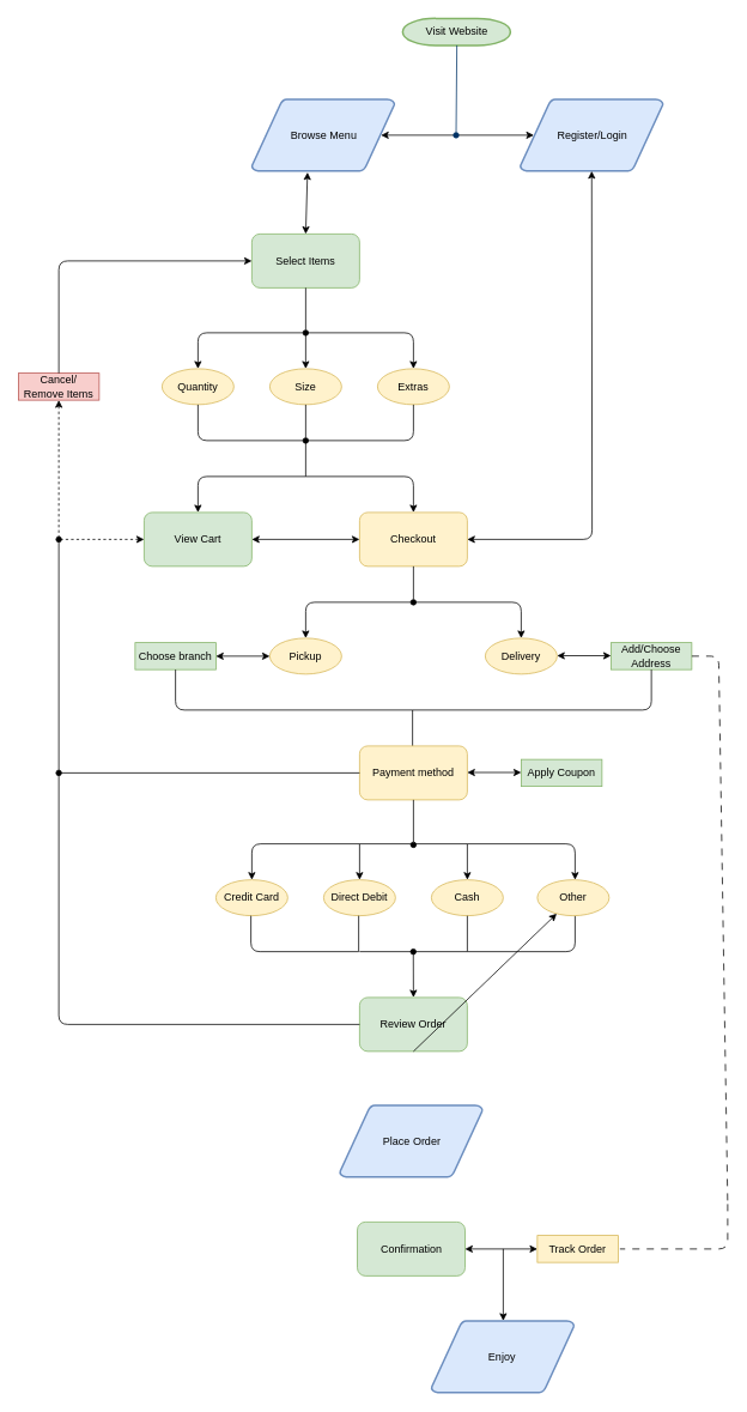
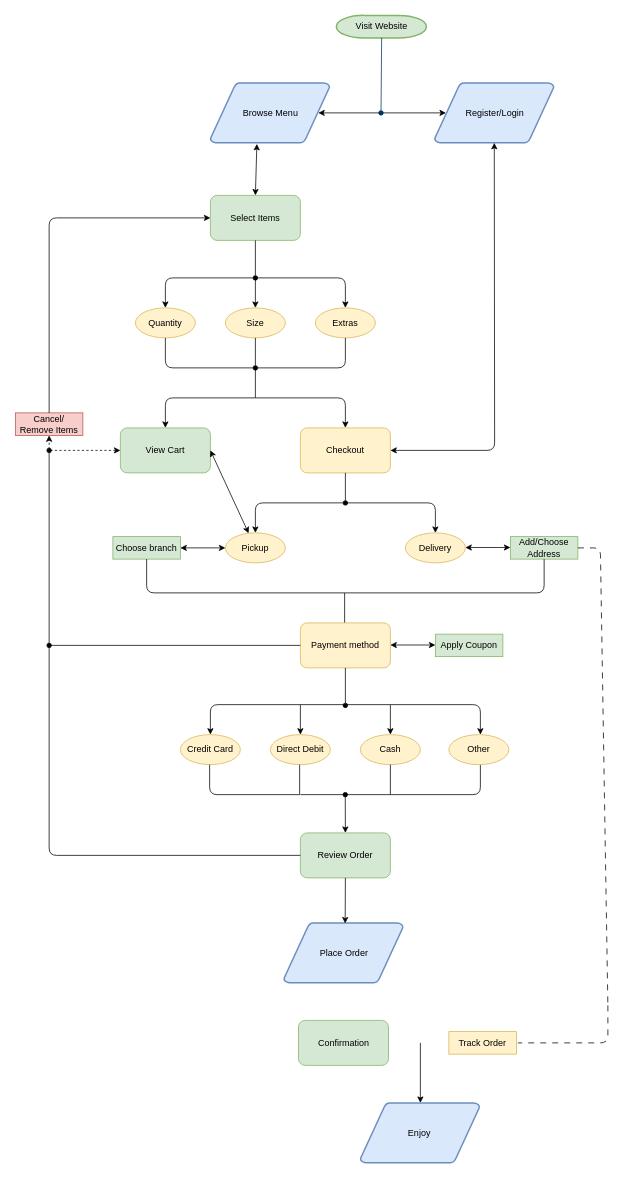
  <mxCell id="0" />
  <mxCell id="1" parent="0" />
  <mxCell id="2" value="Visit Website" style="shape=mxgraph.flowchart.terminator;strokeWidth=2;gradientDirection=north;fontStyle=0;html=1;fillColor=#d5e8d4;strokeColor=#82b366;" parent="1" vertex="1"><mxGeometry x="448" y="20" width="120" height="30" as="geometry" /></mxCell>
  <mxCell id="3" style="edgeStyle=orthogonalEdgeStyle;rounded=0;orthogonalLoop=1;jettySize=auto;html=1;exitX=0.095;exitY=0.5;exitDx=0;exitDy=0;exitPerimeter=0;entryX=0.905;entryY=0.5;entryDx=0;entryDy=0;entryPerimeter=0;startArrow=classic;startFill=1;" edge="1" parent="1" source="4" target="6"><mxGeometry relative="1" as="geometry"><Array as="points"><mxPoint x="508" y="150" /><mxPoint x="508" y="150" /></Array></mxGeometry></mxCell>
  <mxCell id="4" value="Register/Login" style="shape=mxgraph.flowchart.data;strokeWidth=2;gradientDirection=north;fontStyle=0;html=1;fillColor=#dae8fc;strokeColor=#6c8ebf;" parent="1" vertex="1"><mxGeometry x="579" y="110" width="159" height="80" as="geometry" /></mxCell>
  <mxCell id="5" style="fontStyle=1;strokeColor=#003366;strokeWidth=1;html=1;endArrow=oval;endFill=1;" parent="1" edge="1"><mxGeometry relative="1" as="geometry"><mxPoint x="508.37" y="50" as="sourcePoint" /><mxPoint x="507.5" y="150" as="targetPoint" /></mxGeometry></mxCell>
  <mxCell id="6" value="Browse Menu" style="shape=mxgraph.flowchart.data;strokeWidth=2;gradientDirection=north;fontStyle=0;html=1;fillColor=#dae8fc;strokeColor=#6c8ebf;" parent="1" vertex="1"><mxGeometry x="280" y="110" width="159" height="80" as="geometry" /></mxCell>
  <mxCell id="7" value="" style="endArrow=classic;startArrow=classic;html=1;rounded=0;entryX=0.39;entryY=1.017;entryDx=0;entryDy=0;entryPerimeter=0;" edge="1" parent="1" target="6"><mxGeometry width="50" height="50" relative="1" as="geometry"><mxPoint x="340" y="260" as="sourcePoint" /><mxPoint x="520" y="260" as="targetPoint" /><Array as="points" /></mxGeometry></mxCell>
  <mxCell id="8" value="Select Items" style="rounded=1;whiteSpace=wrap;html=1;fillColor=#d5e8d4;strokeColor=#82b366;" vertex="1" parent="1"><mxGeometry x="280" y="260" width="120" height="60" as="geometry" /></mxCell>
  <mxCell id="9" value="" style="endArrow=none;html=1;rounded=0;entryX=0.5;entryY=1;entryDx=0;entryDy=0;endFill=0;startArrow=oval;startFill=1;" edge="1" parent="1" target="8"><mxGeometry width="50" height="50" relative="1" as="geometry"><mxPoint x="340" y="370" as="sourcePoint" /><mxPoint x="520" y="330" as="targetPoint" /></mxGeometry></mxCell>
  <mxCell id="10" value="Quantity" style="ellipse;whiteSpace=wrap;html=1;fillColor=#fff2cc;strokeColor=#d6b656;" vertex="1" parent="1"><mxGeometry x="180" y="410" width="80" height="40" as="geometry" /></mxCell>
  <mxCell id="11" value="Size" style="ellipse;whiteSpace=wrap;html=1;fillColor=#fff2cc;strokeColor=#d6b656;" vertex="1" parent="1"><mxGeometry x="300" y="410" width="80" height="40" as="geometry" /></mxCell>
  <mxCell id="12" value="Extras" style="ellipse;whiteSpace=wrap;html=1;fillColor=#fff2cc;strokeColor=#d6b656;" vertex="1" parent="1"><mxGeometry x="420" y="410" width="80" height="40" as="geometry" /></mxCell>
  <mxCell id="13" value="" style="endArrow=classic;html=1;rounded=1;entryX=0.5;entryY=0;entryDx=0;entryDy=0;" edge="1" parent="1" target="12"><mxGeometry width="50" height="50" relative="1" as="geometry"><mxPoint x="340" y="370" as="sourcePoint" /><mxPoint x="520" y="330" as="targetPoint" /><Array as="points"><mxPoint x="460" y="370" /></Array></mxGeometry></mxCell>
  <mxCell id="14" value="" style="endArrow=classic;html=1;rounded=1;entryX=0.5;entryY=0;entryDx=0;entryDy=0;" edge="1" parent="1" target="10"><mxGeometry width="50" height="50" relative="1" as="geometry"><mxPoint x="340" y="370" as="sourcePoint" /><mxPoint x="520" y="330" as="targetPoint" /><Array as="points"><mxPoint x="220" y="370" /></Array></mxGeometry></mxCell>
  <mxCell id="15" value="" style="endArrow=classic;html=1;rounded=0;entryX=0.5;entryY=0;entryDx=0;entryDy=0;" edge="1" parent="1" target="11"><mxGeometry width="50" height="50" relative="1" as="geometry"><mxPoint x="340" y="370" as="sourcePoint" /><mxPoint x="520" y="330" as="targetPoint" /></mxGeometry></mxCell>
  <mxCell id="16" value="" style="endArrow=none;html=1;rounded=1;exitX=0.5;exitY=1;exitDx=0;exitDy=0;endFill=0;" edge="1" parent="1" source="10"><mxGeometry width="50" height="50" relative="1" as="geometry"><mxPoint x="470" y="520" as="sourcePoint" /><mxPoint x="340" y="490" as="targetPoint" /><Array as="points"><mxPoint x="220" y="490" /></Array></mxGeometry></mxCell>
  <mxCell id="17" value="" style="endArrow=none;html=1;rounded=0;entryX=0.5;entryY=1;entryDx=0;entryDy=0;startArrow=oval;startFill=1;" edge="1" parent="1" target="11"><mxGeometry width="50" height="50" relative="1" as="geometry"><mxPoint x="340" y="490" as="sourcePoint" /><mxPoint x="520" y="470" as="targetPoint" /></mxGeometry></mxCell>
  <mxCell id="18" value="" style="endArrow=none;html=1;rounded=1;entryX=0.5;entryY=1;entryDx=0;entryDy=0;" edge="1" parent="1" target="12"><mxGeometry width="50" height="50" relative="1" as="geometry"><mxPoint x="340" y="490" as="sourcePoint" /><mxPoint x="520" y="470" as="targetPoint" /><Array as="points"><mxPoint x="460" y="490" /></Array></mxGeometry></mxCell>
  <mxCell id="19" value="" style="endArrow=none;html=1;rounded=0;endFill=0;" edge="1" parent="1"><mxGeometry width="50" height="50" relative="1" as="geometry"><mxPoint x="340" y="490" as="sourcePoint" /><mxPoint x="340" y="530" as="targetPoint" /></mxGeometry></mxCell>
  <mxCell id="20" value="View Cart" style="rounded=1;whiteSpace=wrap;html=1;fillColor=#d5e8d4;strokeColor=#82b366;" vertex="1" parent="1"><mxGeometry x="160" y="570" width="120" height="60" as="geometry" /></mxCell>
  <mxCell id="21" value="Checkout" style="rounded=1;whiteSpace=wrap;html=1;fillColor=#fff2cc;strokeColor=#d6b656;" vertex="1" parent="1"><mxGeometry x="400" y="570" width="120" height="60" as="geometry" /></mxCell>
  <mxCell id="22" value="" style="endArrow=classic;html=1;rounded=1;entryX=0.5;entryY=0;entryDx=0;entryDy=0;" edge="1" parent="1" target="20"><mxGeometry width="50" height="50" relative="1" as="geometry"><mxPoint x="340" y="530" as="sourcePoint" /><mxPoint x="520" y="420" as="targetPoint" /><Array as="points"><mxPoint x="220" y="530" /></Array></mxGeometry></mxCell>
  <mxCell id="23" value="" style="endArrow=classic;html=1;rounded=1;entryX=0.5;entryY=0;entryDx=0;entryDy=0;" edge="1" parent="1" target="21"><mxGeometry width="50" height="50" relative="1" as="geometry"><mxPoint x="340" y="530" as="sourcePoint" /><mxPoint x="520" y="420" as="targetPoint" /><Array as="points"><mxPoint x="460" y="530" /></Array></mxGeometry></mxCell>
- <mxCell id="24" value="" style="endArrow=classic;startArrow=classic;html=1;rounded=0;exitX=1;exitY=0.5;exitDx=0;exitDy=0;entryX=0;entryY=0.5;entryDx=0;entryDy=0;" edge="1" parent="1" source="20" target="21"><mxGeometry width="50" height="50" relative="1" as="geometry"><mxPoint x="470" y="610" as="sourcePoint" /><mxPoint x="520" y="560" as="targetPoint" /></mxGeometry></mxCell>
+ <mxCell id="24" value="" style="endArrow=classic;startArrow=classic;html=1;rounded=0;exitX=1;exitY=0.5;exitDx=0;exitDy=0;" edge="1" parent="1" source="20" target="29"><mxGeometry width="50" height="50" relative="1" as="geometry"><mxPoint x="470" y="610" as="sourcePoint" /><mxPoint x="520" y="560" as="targetPoint" /></mxGeometry></mxCell>
  <mxCell id="25" value="" style="endArrow=classic;startArrow=classic;html=1;rounded=1;exitX=1;exitY=0.5;exitDx=0;exitDy=0;" edge="1" parent="1" source="21" target="4"><mxGeometry width="50" height="50" relative="1" as="geometry"><mxPoint x="470" y="610" as="sourcePoint" /><mxPoint x="520" y="560" as="targetPoint" /><Array as="points"><mxPoint x="659" y="600" /></Array></mxGeometry></mxCell>
- <mxCell id="26" value="Cancel/&lt;br&gt;Remove Items" style="rounded=0;whiteSpace=wrap;html=1;fillColor=#f8cecc;strokeColor=#b85450;" vertex="1" parent="1"><mxGeometry x="20" y="415" width="90" height="30" as="geometry" /></mxCell>
+ <mxCell id="26" value="Cancel/&lt;br&gt;Remove Items" style="rounded=0;whiteSpace=wrap;html=1;fillColor=#f8cecc;strokeColor=#b85450;" vertex="1" parent="1"><mxGeometry x="20" y="550" width="90" height="30" as="geometry" /></mxCell>
  <mxCell id="27" value="" style="endArrow=classic;html=1;rounded=0;exitX=0;exitY=0.5;exitDx=0;exitDy=0;entryX=0.5;entryY=1;entryDx=0;entryDy=0;startArrow=classic;startFill=1;dashed=1;" edge="1" parent="1" source="20" target="26"><mxGeometry width="50" height="50" relative="1" as="geometry"><mxPoint x="210" y="470" as="sourcePoint" /><mxPoint x="260" y="420" as="targetPoint" /><Array as="points"><mxPoint x="65" y="600" /></Array></mxGeometry></mxCell>
  <mxCell id="28" value="" style="endArrow=classic;html=1;rounded=1;exitX=0.5;exitY=0;exitDx=0;exitDy=0;entryX=0;entryY=0.5;entryDx=0;entryDy=0;" edge="1" parent="1" source="26" target="8"><mxGeometry width="50" height="50" relative="1" as="geometry"><mxPoint x="210" y="470" as="sourcePoint" /><mxPoint x="260" y="420" as="targetPoint" /><Array as="points"><mxPoint x="65" y="290" /></Array></mxGeometry></mxCell>
  <mxCell id="29" value="Pickup" style="ellipse;whiteSpace=wrap;html=1;fillColor=#fff2cc;strokeColor=#d6b656;" vertex="1" parent="1"><mxGeometry x="300" y="710" width="80" height="40" as="geometry" /></mxCell>
  <mxCell id="30" value="Delivery" style="ellipse;whiteSpace=wrap;html=1;fillColor=#fff2cc;strokeColor=#d6b656;" vertex="1" parent="1"><mxGeometry x="540" y="710" width="80" height="40" as="geometry" /></mxCell>
  <mxCell id="31" value="" style="endArrow=classic;html=1;rounded=1;entryX=0.5;entryY=0;entryDx=0;entryDy=0;" edge="1" parent="1" target="30"><mxGeometry width="50" height="50" relative="1" as="geometry"><mxPoint x="460" y="670" as="sourcePoint" /><mxPoint x="640" y="630" as="targetPoint" /><Array as="points"><mxPoint x="580" y="670" /></Array></mxGeometry></mxCell>
  <mxCell id="32" value="" style="endArrow=classic;html=1;rounded=1;entryX=0.5;entryY=0;entryDx=0;entryDy=0;" edge="1" parent="1" target="29"><mxGeometry width="50" height="50" relative="1" as="geometry"><mxPoint x="460" y="670" as="sourcePoint" /><mxPoint x="640" y="630" as="targetPoint" /><Array as="points"><mxPoint x="340" y="670" /></Array></mxGeometry></mxCell>
  <mxCell id="33" value="" style="endArrow=oval;html=1;rounded=0;exitX=0.5;exitY=1;exitDx=0;exitDy=0;endFill=1;" edge="1" parent="1" source="21"><mxGeometry width="50" height="50" relative="1" as="geometry"><mxPoint x="210" y="590" as="sourcePoint" /><mxPoint x="460" y="670" as="targetPoint" /></mxGeometry></mxCell>
  <mxCell id="34" value="Choose branch" style="rounded=0;whiteSpace=wrap;html=1;fillColor=#d5e8d4;strokeColor=#82b366;" vertex="1" parent="1"><mxGeometry x="150" y="715" width="90" height="30" as="geometry" /></mxCell>
  <mxCell id="35" value="Add/Choose Address" style="rounded=0;whiteSpace=wrap;html=1;fillColor=#d5e8d4;strokeColor=#82b366;" vertex="1" parent="1"><mxGeometry x="680" y="715" width="90" height="30" as="geometry" /></mxCell>
  <mxCell id="36" value="" style="endArrow=classic;startArrow=classic;html=1;rounded=0;exitX=1;exitY=0.5;exitDx=0;exitDy=0;entryX=0;entryY=0.5;entryDx=0;entryDy=0;" edge="1" parent="1" source="34" target="29"><mxGeometry width="50" height="50" relative="1" as="geometry"><mxPoint x="300" y="570" as="sourcePoint" /><mxPoint x="350" y="520" as="targetPoint" /></mxGeometry></mxCell>
  <mxCell id="37" value="" style="endArrow=classic;startArrow=classic;html=1;rounded=0;exitX=1;exitY=0.5;exitDx=0;exitDy=0;entryX=0;entryY=0.5;entryDx=0;entryDy=0;" edge="1" parent="1"><mxGeometry width="50" height="50" relative="1" as="geometry"><mxPoint x="620" y="729.5" as="sourcePoint" /><mxPoint x="680" y="729.5" as="targetPoint" /></mxGeometry></mxCell>
  <mxCell id="38" value="" style="endArrow=none;html=1;rounded=1;exitX=0.5;exitY=1;exitDx=0;exitDy=0;endFill=0;" edge="1" parent="1" source="34"><mxGeometry width="50" height="50" relative="1" as="geometry"><mxPoint x="339" y="750" as="sourcePoint" /><mxPoint x="459" y="790" as="targetPoint" /><Array as="points"><mxPoint x="195" y="790" /></Array></mxGeometry></mxCell>
  <mxCell id="39" value="" style="endArrow=none;html=1;rounded=1;entryX=0.5;entryY=1;entryDx=0;entryDy=0;" edge="1" parent="1" target="35"><mxGeometry width="50" height="50" relative="1" as="geometry"><mxPoint x="459" y="790" as="sourcePoint" /><mxPoint x="579" y="750" as="targetPoint" /><Array as="points"><mxPoint x="725" y="790" /></Array></mxGeometry></mxCell>
  <mxCell id="40" value="" style="endArrow=none;html=1;rounded=0;endFill=0;" edge="1" parent="1"><mxGeometry width="50" height="50" relative="1" as="geometry"><mxPoint x="459" y="790" as="sourcePoint" /><mxPoint x="459" y="830" as="targetPoint" /></mxGeometry></mxCell>
  <mxCell id="41" value="Payment method" style="rounded=1;whiteSpace=wrap;html=1;fillColor=#fff2cc;strokeColor=#d6b656;" vertex="1" parent="1"><mxGeometry x="400" y="830" width="120" height="60" as="geometry" /></mxCell>
  <mxCell id="42" value="Apply Coupon" style="rounded=0;whiteSpace=wrap;html=1;fillColor=#d5e8d4;strokeColor=#82b366;" vertex="1" parent="1"><mxGeometry x="580" y="845" width="90" height="30" as="geometry" /></mxCell>
  <mxCell id="43" value="" style="endArrow=classic;startArrow=classic;html=1;rounded=0;exitX=1;exitY=0.5;exitDx=0;exitDy=0;entryX=0;entryY=0.5;entryDx=0;entryDy=0;" edge="1" parent="1"><mxGeometry width="50" height="50" relative="1" as="geometry"><mxPoint x="520" y="859.5" as="sourcePoint" /><mxPoint x="580" y="859.5" as="targetPoint" /></mxGeometry></mxCell>
  <mxCell id="44" value="" style="endArrow=none;html=1;rounded=0;entryX=0.5;entryY=1;entryDx=0;entryDy=0;endFill=0;startArrow=oval;startFill=1;" edge="1" parent="1"><mxGeometry width="50" height="50" relative="1" as="geometry"><mxPoint x="460" y="940" as="sourcePoint" /><mxPoint x="460" y="890" as="targetPoint" /></mxGeometry></mxCell>
  <mxCell id="45" value="Credit Card" style="ellipse;whiteSpace=wrap;html=1;fillColor=#fff2cc;strokeColor=#d6b656;" vertex="1" parent="1"><mxGeometry x="240" y="979" width="80" height="40" as="geometry" /></mxCell>
  <mxCell id="46" value="Direct Debit" style="ellipse;whiteSpace=wrap;html=1;fillColor=#fff2cc;strokeColor=#d6b656;" vertex="1" parent="1"><mxGeometry x="360" y="979" width="80" height="40" as="geometry" /></mxCell>
  <mxCell id="47" value="Cash" style="ellipse;whiteSpace=wrap;html=1;fillColor=#fff2cc;strokeColor=#d6b656;" vertex="1" parent="1"><mxGeometry x="480" y="979" width="80" height="40" as="geometry" /></mxCell>
  <mxCell id="48" value="" style="endArrow=classic;html=1;rounded=0;entryX=0.5;entryY=0;entryDx=0;entryDy=0;" edge="1" parent="1" target="47"><mxGeometry width="50" height="50" relative="1" as="geometry"><mxPoint x="400" y="939" as="sourcePoint" /><mxPoint x="580" y="899" as="targetPoint" /><Array as="points"><mxPoint x="520" y="939" /></Array></mxGeometry></mxCell>
  <mxCell id="49" value="" style="endArrow=classic;html=1;rounded=1;entryX=0.5;entryY=0;entryDx=0;entryDy=0;" edge="1" parent="1" target="45"><mxGeometry width="50" height="50" relative="1" as="geometry"><mxPoint x="400" y="939" as="sourcePoint" /><mxPoint x="580" y="899" as="targetPoint" /><Array as="points"><mxPoint x="280" y="939" /></Array></mxGeometry></mxCell>
  <mxCell id="50" value="" style="endArrow=classic;html=1;rounded=0;entryX=0.5;entryY=0;entryDx=0;entryDy=0;" edge="1" parent="1" target="46"><mxGeometry width="50" height="50" relative="1" as="geometry"><mxPoint x="400" y="939" as="sourcePoint" /><mxPoint x="580" y="899" as="targetPoint" /></mxGeometry></mxCell>
  <mxCell id="51" value="" style="endArrow=none;html=1;rounded=1;exitX=0.5;exitY=1;exitDx=0;exitDy=0;endFill=0;" edge="1" parent="1"><mxGeometry width="50" height="50" relative="1" as="geometry"><mxPoint x="279" y="1019" as="sourcePoint" /><mxPoint x="399" y="1059" as="targetPoint" /><Array as="points"><mxPoint x="279" y="1059" /></Array></mxGeometry></mxCell>
  <mxCell id="52" value="" style="endArrow=none;html=1;rounded=0;entryX=0.5;entryY=1;entryDx=0;entryDy=0;startArrow=none;startFill=0;" edge="1" parent="1"><mxGeometry width="50" height="50" relative="1" as="geometry"><mxPoint x="399" y="1059" as="sourcePoint" /><mxPoint x="399" y="1019" as="targetPoint" /></mxGeometry></mxCell>
  <mxCell id="53" value="" style="endArrow=none;html=1;rounded=1;entryX=0.5;entryY=1;entryDx=0;entryDy=0;" edge="1" parent="1"><mxGeometry width="50" height="50" relative="1" as="geometry"><mxPoint x="520" y="1059" as="sourcePoint" /><mxPoint x="640" y="1019" as="targetPoint" /><Array as="points"><mxPoint x="640" y="1059" /></Array></mxGeometry></mxCell>
  <mxCell id="54" value="" style="endArrow=classic;html=1;rounded=0;endFill=1;startArrow=oval;startFill=1;entryX=0.5;entryY=0;entryDx=0;entryDy=0;" edge="1" parent="1" target="58"><mxGeometry width="50" height="50" relative="1" as="geometry"><mxPoint x="459.86" y="1059" as="sourcePoint" /><mxPoint x="459.86" y="1099" as="targetPoint" /></mxGeometry></mxCell>
  <mxCell id="55" value="Other" style="ellipse;whiteSpace=wrap;html=1;fillColor=#fff2cc;strokeColor=#d6b656;" vertex="1" parent="1"><mxGeometry x="598" y="979" width="80" height="40" as="geometry" /></mxCell>
  <mxCell id="56" value="" style="endArrow=classic;html=1;rounded=1;entryX=0.5;entryY=0;entryDx=0;entryDy=0;" edge="1" parent="1"><mxGeometry width="50" height="50" relative="1" as="geometry"><mxPoint x="520" y="939" as="sourcePoint" /><mxPoint x="640" y="979" as="targetPoint" /><Array as="points"><mxPoint x="640" y="939" /></Array></mxGeometry></mxCell>
  <mxCell id="57" value="" style="endArrow=none;html=1;rounded=0;entryX=0.5;entryY=1;entryDx=0;entryDy=0;" edge="1" parent="1"><mxGeometry width="50" height="50" relative="1" as="geometry"><mxPoint x="400" y="1059" as="sourcePoint" /><mxPoint x="520" y="1019" as="targetPoint" /><Array as="points"><mxPoint x="520" y="1059" /></Array></mxGeometry></mxCell>
  <mxCell id="58" value="Review Order" style="rounded=1;whiteSpace=wrap;html=1;fillColor=#d5e8d4;strokeColor=#82b366;" vertex="1" parent="1"><mxGeometry x="400" y="1110" width="120" height="60" as="geometry" /></mxCell>
  <mxCell id="59" value="" style="endArrow=oval;html=1;rounded=0;exitX=0;exitY=0.5;exitDx=0;exitDy=0;endFill=1;" edge="1" parent="1" source="41"><mxGeometry width="50" height="50" relative="1" as="geometry"><mxPoint x="450" y="840" as="sourcePoint" /><mxPoint x="65" y="600" as="targetPoint" /><Array as="points"><mxPoint x="65" y="860" /></Array></mxGeometry></mxCell>
  <mxCell id="60" value="" style="endArrow=oval;html=1;rounded=1;exitX=0;exitY=0.5;exitDx=0;exitDy=0;endFill=1;" edge="1" parent="1"><mxGeometry width="50" height="50" relative="1" as="geometry"><mxPoint x="400" y="1140" as="sourcePoint" /><mxPoint x="65" y="860" as="targetPoint" /><Array as="points"><mxPoint x="65" y="1140" /></Array></mxGeometry></mxCell>
  <mxCell id="61" value="Place Order" style="shape=mxgraph.flowchart.data;strokeWidth=2;gradientDirection=north;fontStyle=0;html=1;fillColor=#dae8fc;strokeColor=#6c8ebf;" vertex="1" parent="1"><mxGeometry x="378" y="1230" width="159" height="80" as="geometry" /></mxCell>
- <mxCell id="62" value="" style="endArrow=classic;html=1;rounded=0;exitX=0.5;exitY=1;exitDx=0;exitDy=0;" edge="1" parent="1" source="58" target="55"><mxGeometry width="50" height="50" relative="1" as="geometry"><mxPoint x="160" y="1250" as="sourcePoint" /><mxPoint x="460" y="1210" as="targetPoint" /></mxGeometry></mxCell>
+ <mxCell id="62" value="" style="endArrow=classic;html=1;rounded=0;exitX=0.5;exitY=1;exitDx=0;exitDy=0;entryX=0.514;entryY=0.009;entryDx=0;entryDy=0;entryPerimeter=0;" edge="1" parent="1" source="58" target="61"><mxGeometry width="50" height="50" relative="1" as="geometry"><mxPoint x="160" y="1250" as="sourcePoint" /><mxPoint x="460" y="1210" as="targetPoint" /></mxGeometry></mxCell>
  <mxCell id="63" value="Confirmation" style="rounded=1;whiteSpace=wrap;html=1;fillColor=#d5e8d4;strokeColor=#82b366;" vertex="1" parent="1"><mxGeometry x="397.5" y="1360" width="120" height="60" as="geometry" /></mxCell>
  <mxCell id="64" value="Track Order" style="rounded=0;whiteSpace=wrap;html=1;fillColor=#fff2cc;strokeColor=#d6b656;" vertex="1" parent="1"><mxGeometry x="598" y="1375" width="90" height="30" as="geometry" /></mxCell>
- <mxCell id="65" value="" style="endArrow=classic;startArrow=classic;html=1;rounded=0;exitX=1;exitY=0.5;exitDx=0;exitDy=0;entryX=0;entryY=0.5;entryDx=0;entryDy=0;" edge="1" parent="1" source="63" target="64"><mxGeometry width="50" height="50" relative="1" as="geometry"><mxPoint x="400" y="1270" as="sourcePoint" /><mxPoint x="450" y="1220" as="targetPoint" /></mxGeometry></mxCell>
  <mxCell id="66" value="" style="endArrow=classic;html=1;rounded=0;" edge="1" parent="1"><mxGeometry width="50" height="50" relative="1" as="geometry"><mxPoint x="560" y="1390" as="sourcePoint" /><mxPoint x="560" y="1470" as="targetPoint" /></mxGeometry></mxCell>
  <mxCell id="67" value="Enjoy&amp;nbsp;" style="shape=mxgraph.flowchart.data;strokeWidth=2;gradientDirection=north;fontStyle=0;html=1;fillColor=#dae8fc;strokeColor=#6c8ebf;" vertex="1" parent="1"><mxGeometry x="480" y="1470" width="159" height="80" as="geometry" /></mxCell>
  <mxCell id="68" value="" style="endArrow=none;html=1;rounded=1;exitX=1;exitY=0.5;exitDx=0;exitDy=0;endFill=0;dashed=1;dashPattern=8 8;" edge="1" parent="1" source="35"><mxGeometry width="50" height="50" relative="1" as="geometry"><mxPoint x="730" y="850" as="sourcePoint" /><mxPoint x="810" y="1340" as="targetPoint" /><Array as="points"><mxPoint x="800" y="730" /></Array></mxGeometry></mxCell>
  <mxCell id="69" value="" style="endArrow=none;html=1;rounded=1;dashed=1;dashPattern=8 8;endFill=0;" edge="1" parent="1"><mxGeometry width="50" height="50" relative="1" as="geometry"><mxPoint x="810" y="1340" as="sourcePoint" /><mxPoint x="690" y="1390" as="targetPoint" /><Array as="points"><mxPoint x="810" y="1390" /></Array></mxGeometry></mxCell>
